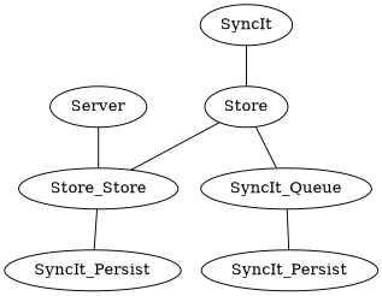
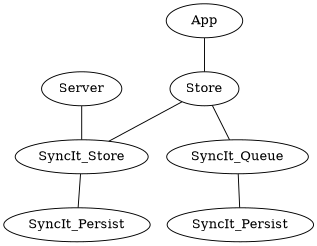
  digraph {
    edge [arrowhead=none]
    n1 [label=SyncIt_Persist]
    n2 [label=SyncIt_Persist]
    Server
-   SyncIt_Store [label=Store_Store]
+   SyncIt_Store
    n5 [label=Store]
-   App [label=SyncIt]
+   App
    SyncIt_Queue
    Server -> SyncIt_Store
    SyncIt_Store -> n2
    n5 -> SyncIt_Store
    n5 -> SyncIt_Queue
    App -> n5
    SyncIt_Queue -> n1
  }
